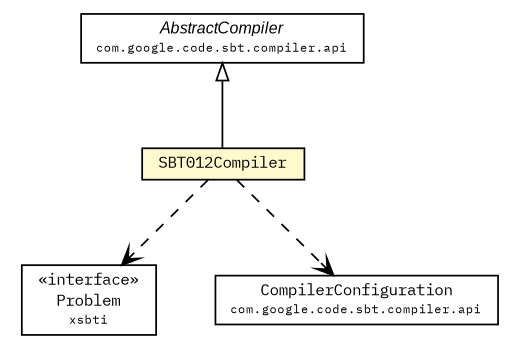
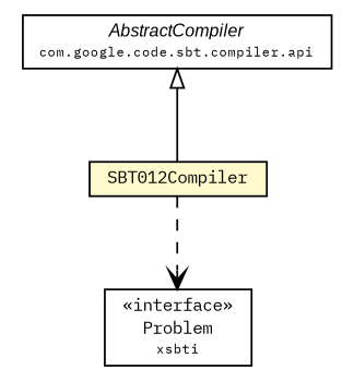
  digraph {
    fontname="IBM Plex Mono"
    nodesep=0.25
    ranksep=0.5
    node [fontcolor=black fontname="IBM Plex Mono" fontsize=9.0 shape=plaintext]
    edge [arrowhead=open color=black fontcolor=black fontname="IBM Plex Mono" fontsize=10.0 headport=p labelfontname=arial labelfontsize=10 style=dashed tailport=p]
    n1 [label=<<table title="com.google.code.sbt.compiler.sbt012.SBT012Compiler" border="0" cellborder="1" cellspacing="0" cellpadding="2" port="p" bgcolor="lemonChiffon" href="./SBT012Compiler.html"> 		<tr><td><table border="0" cellspacing="0" cellpadding="1"> <tr><td align="center" balign="center"> SBT012Compiler </td></tr> 		</table></td></tr> 		</table>>]
    n2 [label=<<table title="xsbti.Problem" border="0" cellborder="1" cellspacing="0" cellpadding="2" port="p"> 		<tr><td><table border="0" cellspacing="0" cellpadding="1"> <tr><td align="center" balign="center"> &#171;interface&#187; </td></tr> <tr><td align="center" balign="center"> Problem </td></tr> <tr><td align="center" balign="center"><font point-size="7.0"> xsbti </font></td></tr> 		</table></td></tr> 		</table>>]
-   n3 [label=<<table title="com.google.code.sbt.compiler.api.CompilerConfiguration" border="0" cellborder="1" cellspacing="0" cellpadding="2" port="p"> 		<tr><td><table border="0" cellspacing="0" cellpadding="1"> <tr><td align="center" balign="center"> CompilerConfiguration </td></tr> <tr><td align="center" balign="center"><font point-size="7.0"> com.google.code.sbt.compiler.api </font></td></tr> 		</table></td></tr> 		</table>>]
    n4 [label=<<table title="com.google.code.sbt.compiler.api.AbstractCompiler" border="0" cellborder="1" cellspacing="0" cellpadding="2" port="p"> 		<tr><td><table border="0" cellspacing="0" cellpadding="1"> <tr><td align="center" balign="center"><font face="arial italic"> AbstractCompiler </font></td></tr> <tr><td align="center" balign="center"><font point-size="7.0"> com.google.code.sbt.compiler.api </font></td></tr> 		</table></td></tr> 		</table>>]
    n1 -> n2
-   n1 -> n3
    n4 -> n1 [arrowtail=empty dir=back fontsize=10 arrowhead="" color="" fontcolor="" style=""]
  }
